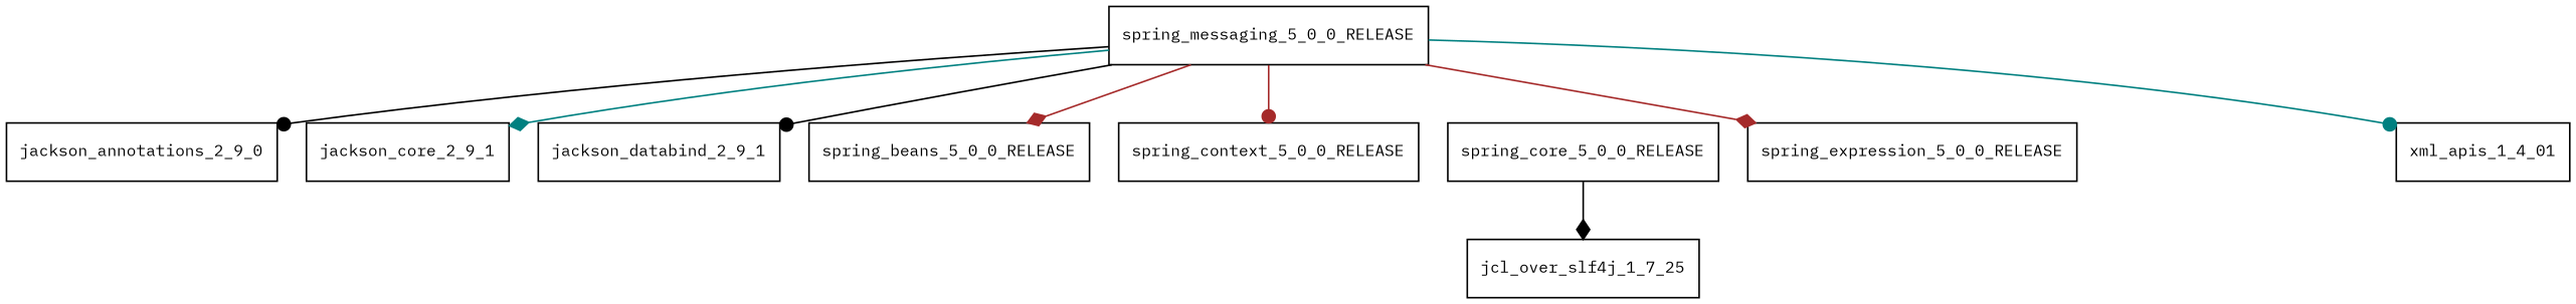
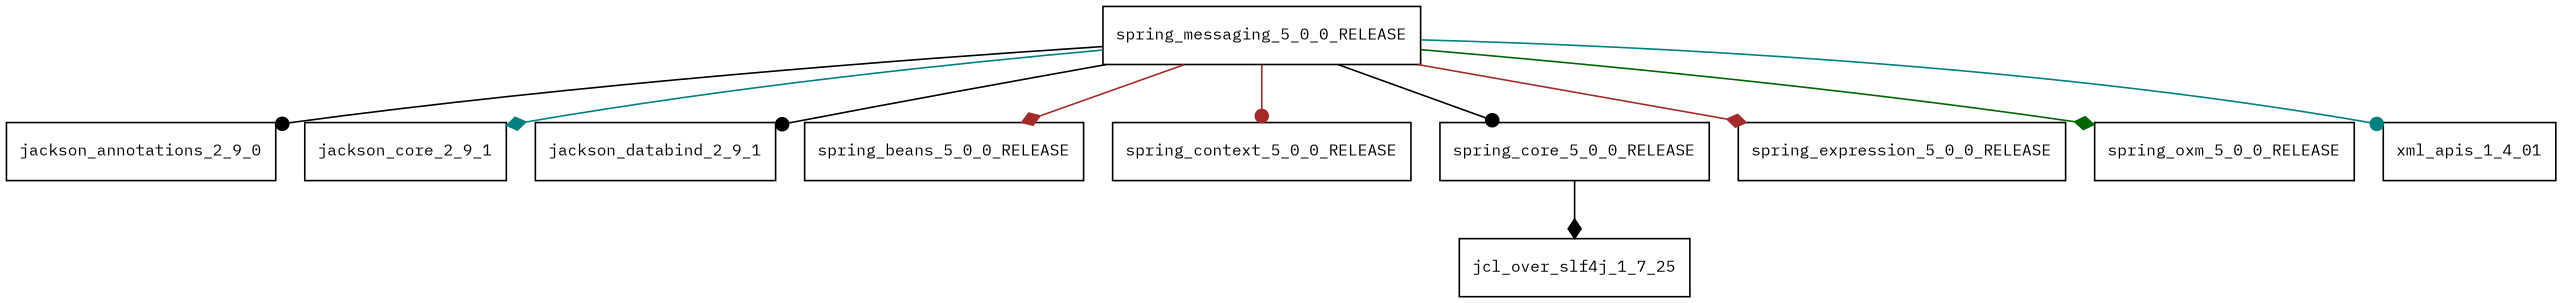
  digraph {
    fontname="IBM Plex Mono"
    node [fontname="IBM Plex Mono" fontsize=10.0 shape=box]
    edge [arrowhead=dot color=black fontname="IBM Plex Mono"]
    spring_messaging_5_0_0_RELEASE
    jackson_annotations_2_9_0
    jackson_core_2_9_1
    jackson_databind_2_9_1
    spring_beans_5_0_0_RELEASE
    spring_context_5_0_0_RELEASE
    spring_core_5_0_0_RELEASE
    spring_expression_5_0_0_RELEASE
+   spring_oxm_5_0_0_RELEASE
    xml_apis_1_4_01
    jcl_over_slf4j_1_7_25
    spring_messaging_5_0_0_RELEASE -> jackson_annotations_2_9_0
    spring_messaging_5_0_0_RELEASE -> jackson_core_2_9_1 [arrowhead=diamond color=teal]
    spring_messaging_5_0_0_RELEASE -> jackson_databind_2_9_1
    spring_messaging_5_0_0_RELEASE -> spring_beans_5_0_0_RELEASE [arrowhead=diamond color=brown]
    spring_messaging_5_0_0_RELEASE -> spring_context_5_0_0_RELEASE [color=brown]
+   spring_messaging_5_0_0_RELEASE -> spring_core_5_0_0_RELEASE
    spring_messaging_5_0_0_RELEASE -> spring_expression_5_0_0_RELEASE [arrowhead=diamond color=brown]
+   spring_messaging_5_0_0_RELEASE -> spring_oxm_5_0_0_RELEASE [arrowhead=diamond color=darkgreen]
    spring_messaging_5_0_0_RELEASE -> xml_apis_1_4_01 [color=teal]
    spring_core_5_0_0_RELEASE -> jcl_over_slf4j_1_7_25 [arrowhead=diamond]
  }
